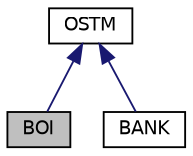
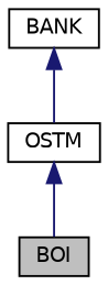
  digraph {
    node [color=black fillcolor=white fontname=Helvetica fontsize=10 shape=record style=filled]
    edge [color=midnightblue dir=back fontname=Helvetica fontsize=10 labelfontname=Helvetica labelfontsize=10 style=solid]
    n1 [fillcolor=grey75 fontcolor=black height=0.2 label=BOI width=0.4]
    n2 [height=0.2 label=BANK width=0.4]
    n3 [height=0.2 label=OSTM width=0.4]
    n3 -> n1
-   n3 -> n2
+   n2 -> n3
  }
